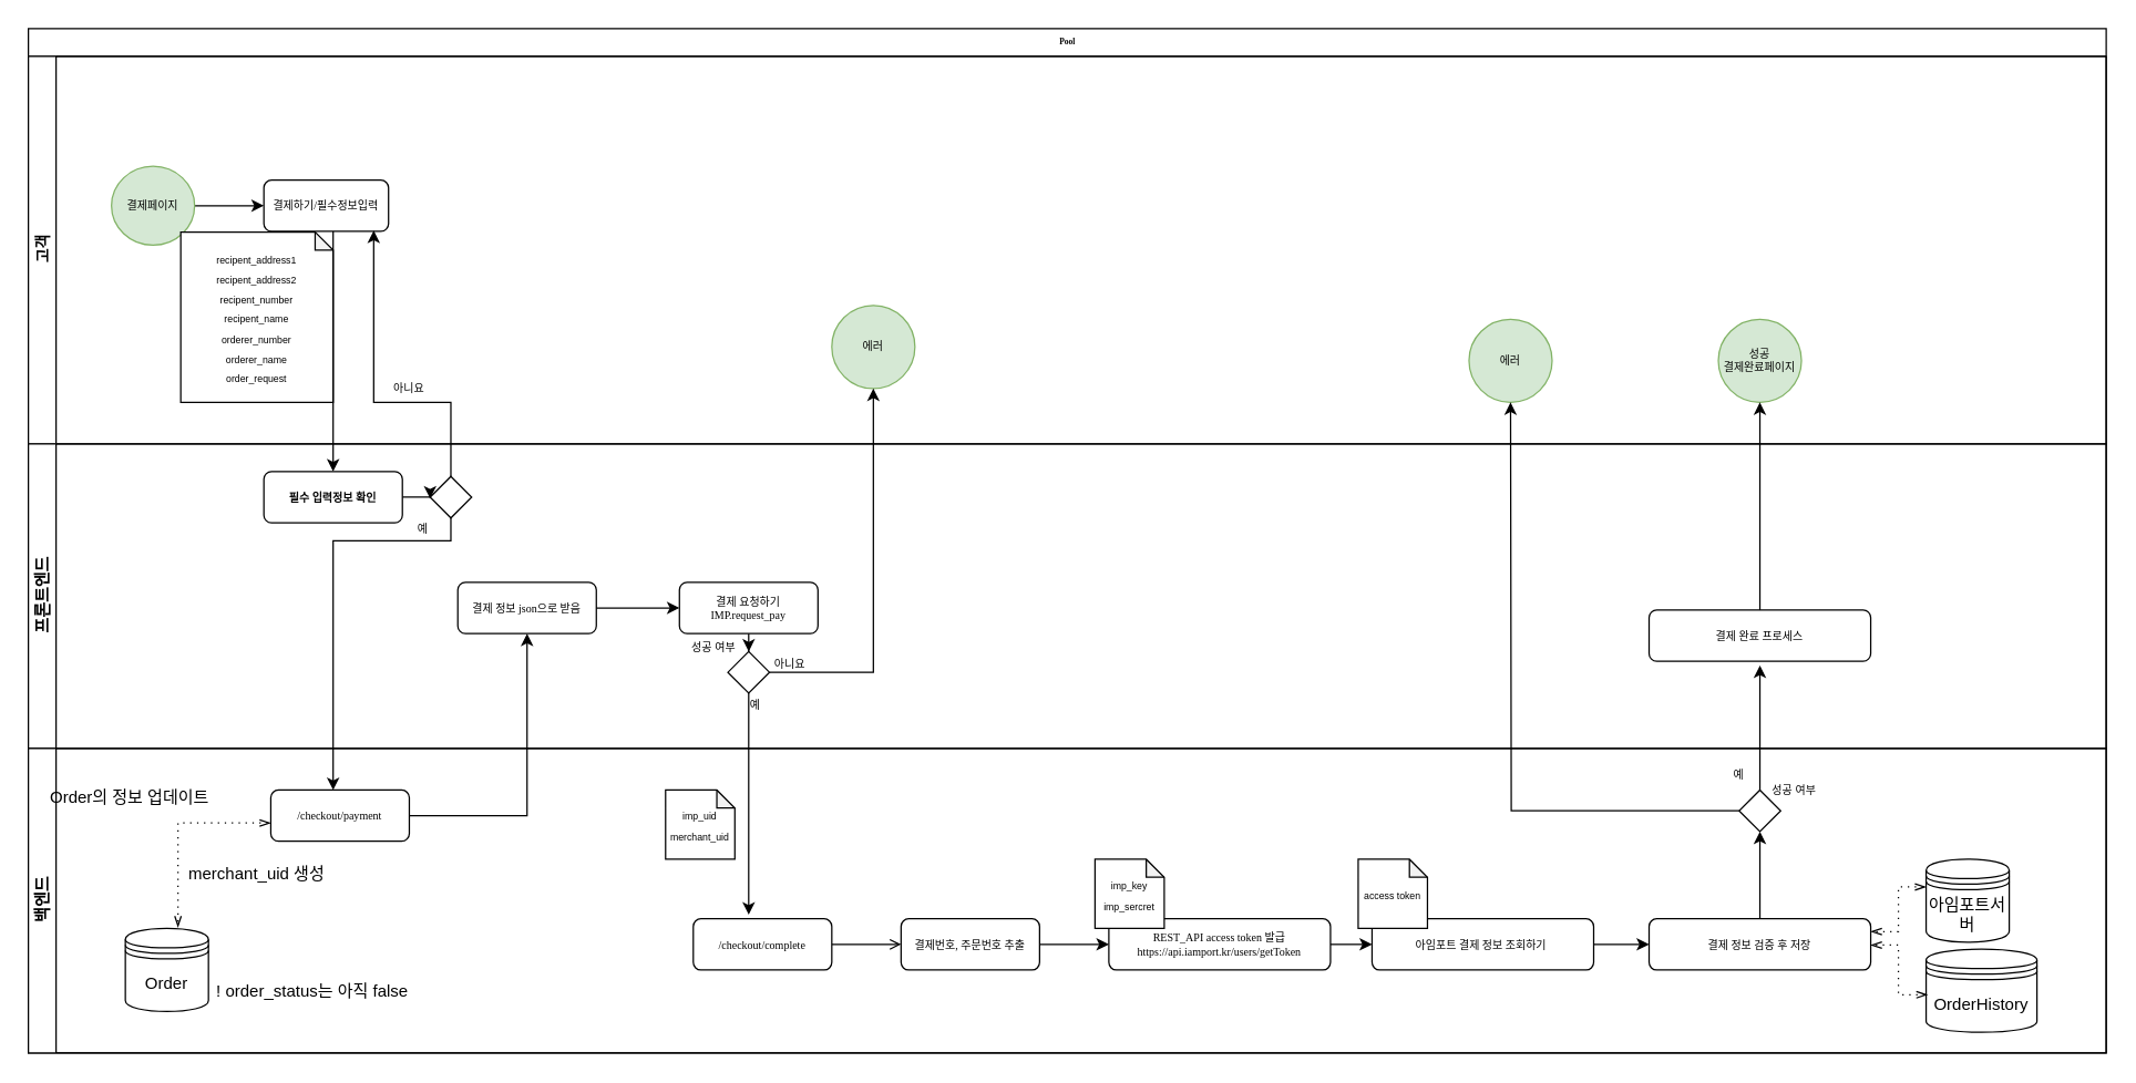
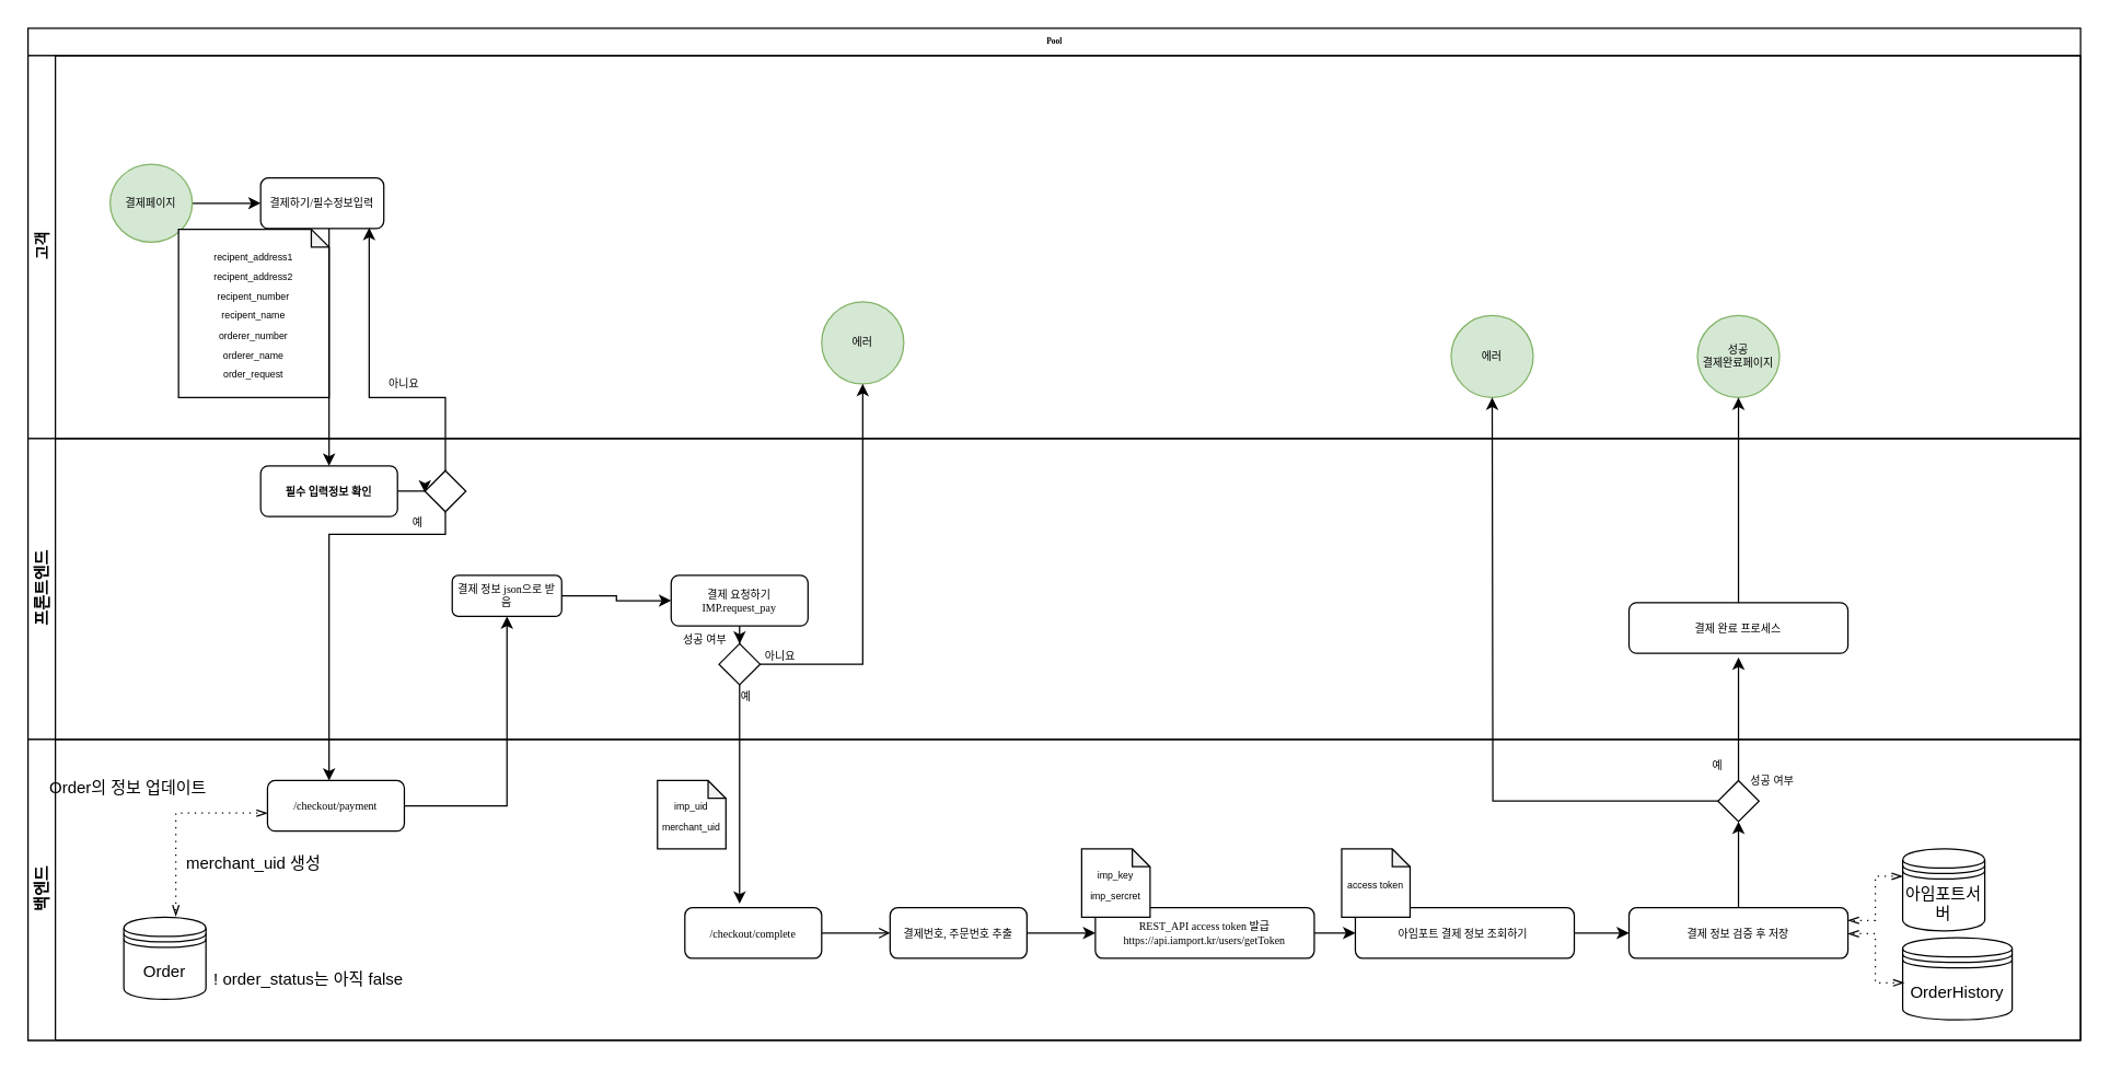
  <mxCell id="0" />
  <mxCell id="1" parent="0" />
  <mxCell id="2" value="Pool" style="swimlane;html=1;childLayout=stackLayout;horizontal=1;startSize=20;horizontalStack=0;rounded=0;shadow=0;labelBackgroundColor=none;strokeWidth=1;fontFamily=Verdana;fontSize=6;align=center;" parent="1" vertex="1"><mxGeometry x="20" y="20" width="1500" height="740" as="geometry" /></mxCell>
  <mxCell id="3" value="고객&lt;br style=&quot;font-size: 11px;&quot;&gt;" style="swimlane;html=1;startSize=20;horizontal=0;fontSize=11;" parent="2" vertex="1"><mxGeometry y="20" width="1500" height="280" as="geometry" /></mxCell>
  <mxCell id="4" style="edgeStyle=orthogonalEdgeStyle;rounded=0;orthogonalLoop=1;jettySize=auto;html=1;" parent="3" source="5" target="6" edge="1"><mxGeometry relative="1" as="geometry" /></mxCell>
  <mxCell id="5" value="결제페이지" style="ellipse;whiteSpace=wrap;html=1;rounded=0;shadow=0;labelBackgroundColor=none;strokeWidth=1;fontFamily=Verdana;fontSize=8;align=center;fillColor=#d5e8d4;strokeColor=#82b366;" parent="3" vertex="1"><mxGeometry x="60" y="79.5" width="60" height="57" as="geometry" /></mxCell>
  <mxCell id="6" value="결제하기/필수정보입력" style="rounded=1;whiteSpace=wrap;html=1;shadow=0;labelBackgroundColor=none;strokeWidth=1;fontFamily=Verdana;fontSize=8;align=center;" parent="3" vertex="1"><mxGeometry x="170" y="89.5" width="90" height="37" as="geometry" /></mxCell>
  <mxCell id="7" value="&lt;span style=&quot;font-size: 7px&quot;&gt;recipent_address1&lt;br&gt;recipent_address2&lt;br&gt;recipent_number&lt;br&gt;recipent_name&lt;br&gt;&lt;/span&gt;&lt;span style=&quot;font-size: 7px&quot;&gt;orderer_number&lt;/span&gt;&lt;span style=&quot;font-size: 7px&quot;&gt;&lt;br&gt;orderer_name&lt;br&gt;order_request&lt;br&gt;&lt;/span&gt;" style="shape=note;whiteSpace=wrap;html=1;backgroundOutline=1;darkOpacity=0.05;size=13;" parent="3" vertex="1"><mxGeometry x="110" y="127" width="110" height="123" as="geometry" /></mxCell>
  <mxCell id="8" value="아니요" style="text;html=1;strokeColor=none;fillColor=none;align=center;verticalAlign=middle;whiteSpace=wrap;rounded=0;fontFamily=Helvetica;fontSize=8;" parent="3" vertex="1"><mxGeometry x="260" y="230" width="30" height="20" as="geometry" /></mxCell>
  <mxCell id="9" value="에러" style="ellipse;whiteSpace=wrap;html=1;rounded=0;shadow=0;labelBackgroundColor=none;strokeWidth=1;fontFamily=Verdana;fontSize=8;align=center;fillColor=#d5e8d4;strokeColor=#82b366;" parent="3" vertex="1"><mxGeometry x="580" y="180" width="60" height="60" as="geometry" /></mxCell>
  <mxCell id="10" value="성공&lt;br&gt;결제완료페이지" style="ellipse;whiteSpace=wrap;html=1;rounded=0;shadow=0;labelBackgroundColor=none;strokeWidth=1;fontFamily=Verdana;fontSize=8;align=center;fillColor=#d5e8d4;strokeColor=#82b366;" parent="3" vertex="1"><mxGeometry x="1220" y="190" width="60" height="60" as="geometry" /></mxCell>
  <mxCell id="11" value="에러" style="ellipse;whiteSpace=wrap;html=1;rounded=0;shadow=0;labelBackgroundColor=none;strokeWidth=1;fontFamily=Verdana;fontSize=8;align=center;fillColor=#d5e8d4;strokeColor=#82b366;" parent="3" vertex="1"><mxGeometry x="1040" y="190" width="60" height="60" as="geometry" /></mxCell>
  <mxCell id="12" value="프론트엔드" style="swimlane;html=1;startSize=20;horizontal=0;" parent="2" vertex="1"><mxGeometry y="300" width="1500" height="220" as="geometry" /></mxCell>
- <mxCell id="13" value="결제 정보 json으로 받음" style="rounded=1;whiteSpace=wrap;html=1;shadow=0;labelBackgroundColor=none;strokeWidth=1;fontFamily=Verdana;fontSize=8;align=center;" parent="12" vertex="1"><mxGeometry x="310" y="100" width="100" height="37" as="geometry" /></mxCell>
+ <mxCell id="13" value="결제 정보 json으로 받음" style="rounded=1;whiteSpace=wrap;html=1;shadow=0;labelBackgroundColor=none;strokeWidth=1;fontFamily=Verdana;fontSize=8;align=center;" parent="12" vertex="1"><mxGeometry x="310" y="100" width="80" height="30" as="geometry" /></mxCell>
  <mxCell id="14" value="필수 입력정보 확인" style="rounded=1;whiteSpace=wrap;html=1;shadow=0;labelBackgroundColor=none;strokeWidth=1;fontFamily=Verdana;fontSize=8;align=center;fontStyle=1" parent="12" vertex="1"><mxGeometry x="170" y="20" width="100" height="37" as="geometry" /></mxCell>
  <mxCell id="15" value="" style="rhombus;whiteSpace=wrap;html=1;" parent="12" vertex="1"><mxGeometry x="290" y="23.5" width="30" height="30" as="geometry" /></mxCell>
  <mxCell id="16" value="예" style="text;html=1;strokeColor=none;fillColor=none;align=center;verticalAlign=middle;whiteSpace=wrap;rounded=0;fontFamily=Helvetica;fontSize=8;" parent="12" vertex="1"><mxGeometry x="270" y="53.5" width="30" height="17.5" as="geometry" /></mxCell>
  <mxCell id="17" value="성공 여부" style="text;html=1;strokeColor=none;fillColor=none;align=center;verticalAlign=middle;whiteSpace=wrap;rounded=0;fontFamily=Helvetica;fontSize=8;" parent="12" vertex="1"><mxGeometry x="455" y="137" width="80" height="20" as="geometry" /></mxCell>
  <mxCell id="18" style="edgeStyle=orthogonalEdgeStyle;rounded=0;orthogonalLoop=1;jettySize=auto;html=1;entryX=0.5;entryY=0;entryDx=0;entryDy=0;" parent="12" source="19" target="21" edge="1"><mxGeometry relative="1" as="geometry" /></mxCell>
  <mxCell id="19" value="결제 요청하기&lt;br&gt;IMP.request_pay" style="rounded=1;whiteSpace=wrap;html=1;shadow=0;labelBackgroundColor=none;strokeWidth=1;fontFamily=Verdana;fontSize=8;align=center;" parent="12" vertex="1"><mxGeometry x="470" y="100" width="100" height="37" as="geometry" /></mxCell>
  <mxCell id="20" style="edgeStyle=orthogonalEdgeStyle;rounded=0;orthogonalLoop=1;jettySize=auto;html=1;entryX=0;entryY=0.5;entryDx=0;entryDy=0;" parent="12" source="13" target="19" edge="1"><mxGeometry relative="1" as="geometry"><mxPoint x="450" y="108.5" as="targetPoint" /></mxGeometry></mxCell>
  <mxCell id="21" value="" style="rhombus;whiteSpace=wrap;html=1;" parent="12" vertex="1"><mxGeometry x="505" y="150" width="30" height="30" as="geometry" /></mxCell>
  <mxCell id="22" value="아니요" style="text;html=1;strokeColor=none;fillColor=none;align=center;verticalAlign=middle;whiteSpace=wrap;rounded=0;fontFamily=Helvetica;fontSize=8;" parent="12" vertex="1"><mxGeometry x="535" y="150" width="30" height="17.5" as="geometry" /></mxCell>
  <mxCell id="23" value="예" style="text;html=1;strokeColor=none;fillColor=none;align=center;verticalAlign=middle;whiteSpace=wrap;rounded=0;fontFamily=Helvetica;fontSize=8;" parent="12" vertex="1"><mxGeometry x="510" y="180" width="30" height="17.5" as="geometry" /></mxCell>
  <mxCell id="24" value="결제 완료 프로세스" style="rounded=1;whiteSpace=wrap;html=1;shadow=0;labelBackgroundColor=none;strokeWidth=1;fontFamily=Verdana;fontSize=8;align=center;" parent="12" vertex="1"><mxGeometry x="1170" y="120" width="160" height="37" as="geometry" /></mxCell>
  <mxCell id="25" value="백엔드" style="swimlane;html=1;startSize=20;horizontal=0;" parent="2" vertex="1"><mxGeometry y="520" width="1500" height="220" as="geometry" /></mxCell>
  <mxCell id="26" value="Order" style="shape=datastore;whiteSpace=wrap;html=1;" parent="25" vertex="1"><mxGeometry x="70" y="130" width="60" height="60" as="geometry" /></mxCell>
  <mxCell id="27" value="/checkout/payment" style="rounded=1;whiteSpace=wrap;html=1;shadow=0;labelBackgroundColor=none;strokeWidth=1;fontFamily=Verdana;fontSize=8;align=center;" parent="25" vertex="1"><mxGeometry x="175" y="30" width="100" height="37" as="geometry" /></mxCell>
  <mxCell id="28" value="" style="edgeStyle=elbowEdgeStyle;fontSize=12;html=1;endFill=0;startFill=0;endSize=6;startSize=6;dashed=1;dashPattern=1 4;endArrow=openThin;startArrow=openThin;rounded=0;exitX=0;exitY=0.644;exitDx=0;exitDy=0;exitPerimeter=0;entryX=0.633;entryY=-0.014;entryDx=0;entryDy=0;entryPerimeter=0;" parent="25" source="27" target="26" edge="1"><mxGeometry width="160" relative="1" as="geometry"><mxPoint x="120" y="-4" as="sourcePoint" /><mxPoint x="85" y="-50" as="targetPoint" /><Array as="points"><mxPoint x="108" y="80" /><mxPoint x="130" y="49" /></Array></mxGeometry></mxCell>
  <mxCell id="29" value="! order_status는 아직 false" style="text;strokeColor=none;fillColor=none;align=left;verticalAlign=middle;spacingLeft=4;spacingRight=4;overflow=hidden;points=[[0,0.5],[1,0.5]];portConstraint=eastwest;rotatable=0;" parent="25" vertex="1"><mxGeometry x="130" y="160" width="160" height="30" as="geometry" /></mxCell>
  <mxCell id="30" value="merchant_uid 생성" style="text;strokeColor=none;fillColor=none;align=left;verticalAlign=middle;spacingLeft=4;spacingRight=4;overflow=hidden;points=[[0,0.5],[1,0.5]];portConstraint=eastwest;rotatable=0;" parent="25" vertex="1"><mxGeometry x="110" y="80" width="160" height="20" as="geometry" /></mxCell>
  <mxCell id="31" value="Order의 정보 업데이트" style="text;strokeColor=none;fillColor=none;align=left;verticalAlign=middle;spacingLeft=4;spacingRight=4;overflow=hidden;points=[[0,0.5],[1,0.5]];portConstraint=eastwest;rotatable=0;" parent="25" vertex="1"><mxGeometry x="10" y="10" width="130" height="50" as="geometry" /></mxCell>
  <mxCell id="32" value="결제번호, 주문번호 추출" style="rounded=1;whiteSpace=wrap;html=1;shadow=0;labelBackgroundColor=none;strokeWidth=1;fontFamily=Verdana;fontSize=8;align=center;" parent="25" vertex="1"><mxGeometry x="630" y="123" width="100" height="37" as="geometry" /></mxCell>
  <mxCell id="33" style="edgeStyle=orthogonalEdgeStyle;rounded=0;orthogonalLoop=1;jettySize=auto;html=1;entryX=0;entryY=0.5;entryDx=0;entryDy=0;endArrow=open;" parent="25" source="34" target="32" edge="1"><mxGeometry relative="1" as="geometry" /></mxCell>
  <mxCell id="34" value="/checkout/complete" style="rounded=1;whiteSpace=wrap;html=1;shadow=0;labelBackgroundColor=none;strokeWidth=1;fontFamily=Verdana;fontSize=8;align=center;" parent="25" vertex="1"><mxGeometry x="480" y="123" width="100" height="37" as="geometry" /></mxCell>
  <mxCell id="35" value="&lt;span style=&quot;font-size: 7px&quot;&gt;imp_uid&lt;br&gt;merchant_uid&lt;br&gt;&lt;/span&gt;" style="shape=note;whiteSpace=wrap;html=1;backgroundOutline=1;darkOpacity=0.05;size=13;" parent="25" vertex="1"><mxGeometry x="460" y="30" width="50" height="50" as="geometry" /></mxCell>
  <mxCell id="36" value="REST_API access token 발급&lt;br&gt;https://api.iamport.kr/users/getToken" style="rounded=1;whiteSpace=wrap;html=1;shadow=0;labelBackgroundColor=none;strokeWidth=1;fontFamily=Verdana;fontSize=8;align=center;" parent="25" vertex="1"><mxGeometry x="780" y="123" width="160" height="37" as="geometry" /></mxCell>
  <mxCell id="37" value="&lt;span style=&quot;font-size: 7px&quot;&gt;imp_key&lt;br&gt;imp_sercret&lt;br&gt;&lt;/span&gt;" style="shape=note;whiteSpace=wrap;html=1;backgroundOutline=1;darkOpacity=0.05;size=13;" parent="25" vertex="1"><mxGeometry x="770" y="80" width="50" height="50" as="geometry" /></mxCell>
  <mxCell id="38" style="edgeStyle=orthogonalEdgeStyle;rounded=0;orthogonalLoop=1;jettySize=auto;html=1;entryX=0;entryY=0.5;entryDx=0;entryDy=0;" parent="25" source="39" target="41" edge="1"><mxGeometry relative="1" as="geometry" /></mxCell>
  <mxCell id="39" value="아임포트 결제 정보 조회하기&amp;nbsp;" style="rounded=1;whiteSpace=wrap;html=1;shadow=0;labelBackgroundColor=none;strokeWidth=1;fontFamily=Verdana;fontSize=8;align=center;" parent="25" vertex="1"><mxGeometry x="970" y="123" width="160" height="37" as="geometry" /></mxCell>
  <mxCell id="40" value="&lt;span style=&quot;font-size: 7px&quot;&gt;access token&lt;br&gt;&lt;/span&gt;" style="shape=note;whiteSpace=wrap;html=1;backgroundOutline=1;darkOpacity=0.05;size=13;" parent="25" vertex="1"><mxGeometry x="960" y="80" width="50" height="50" as="geometry" /></mxCell>
  <mxCell id="41" value="결제 정보 검증 후 저장" style="rounded=1;whiteSpace=wrap;html=1;shadow=0;labelBackgroundColor=none;strokeWidth=1;fontFamily=Verdana;fontSize=8;align=center;" parent="25" vertex="1"><mxGeometry x="1170" y="123" width="160" height="37" as="geometry" /></mxCell>
  <mxCell id="42" value="OrderHistory" style="shape=datastore;whiteSpace=wrap;html=1;" parent="25" vertex="1"><mxGeometry x="1370" y="145" width="80" height="60" as="geometry" /></mxCell>
  <mxCell id="43" value="" style="edgeStyle=elbowEdgeStyle;fontSize=12;html=1;endFill=0;startFill=0;endSize=6;startSize=6;dashed=1;dashPattern=1 4;endArrow=openThin;startArrow=openThin;rounded=0;exitX=0.013;exitY=0.548;exitDx=0;exitDy=0;exitPerimeter=0;" parent="25" source="42" target="41" edge="1"><mxGeometry width="160" relative="1" as="geometry"><mxPoint x="1367.02" y="39.998" as="sourcePoint" /><mxPoint x="1300" y="115.33" as="targetPoint" /><Array as="points"><mxPoint x="1350" y="142" /><mxPoint x="1322.02" y="35.17" /></Array></mxGeometry></mxCell>
  <mxCell id="44" value="아임포트서버" style="shape=datastore;whiteSpace=wrap;html=1;" parent="25" vertex="1"><mxGeometry x="1370" y="80" width="60" height="60" as="geometry" /></mxCell>
  <mxCell id="45" value="" style="edgeStyle=elbowEdgeStyle;fontSize=12;html=1;endFill=0;startFill=0;endSize=6;startSize=6;dashed=1;dashPattern=1 4;endArrow=openThin;startArrow=openThin;rounded=0;entryX=1;entryY=0.25;entryDx=0;entryDy=0;" parent="25" target="41" edge="1"><mxGeometry width="160" relative="1" as="geometry"><mxPoint x="1370" y="100" as="sourcePoint" /><mxPoint x="1310" y="170" as="targetPoint" /><Array as="points"><mxPoint x="1350" y="120" /><mxPoint x="1332.02" y="45.17" /></Array></mxGeometry></mxCell>
  <mxCell id="46" value="" style="rhombus;whiteSpace=wrap;html=1;" parent="25" vertex="1"><mxGeometry x="1235" y="30" width="30" height="30" as="geometry" /></mxCell>
  <mxCell id="47" value="성공 여부" style="text;html=1;strokeColor=none;fillColor=none;align=center;verticalAlign=middle;whiteSpace=wrap;rounded=0;fontFamily=Helvetica;fontSize=8;" parent="25" vertex="1"><mxGeometry x="1235" y="20" width="80" height="20" as="geometry" /></mxCell>
  <mxCell id="48" value="예" style="text;html=1;strokeColor=none;fillColor=none;align=center;verticalAlign=middle;whiteSpace=wrap;rounded=0;fontFamily=Helvetica;fontSize=8;" parent="25" vertex="1"><mxGeometry x="1220" y="10" width="30" height="17.5" as="geometry" /></mxCell>
  <mxCell id="49" style="edgeStyle=orthogonalEdgeStyle;rounded=0;orthogonalLoop=1;jettySize=auto;html=1;" parent="2" source="6" edge="1"><mxGeometry relative="1" as="geometry"><mxPoint x="220" y="320" as="targetPoint" /><Array as="points"><mxPoint x="220" y="200" /><mxPoint x="220" y="200" /></Array></mxGeometry></mxCell>
  <mxCell id="50" style="edgeStyle=orthogonalEdgeStyle;rounded=0;orthogonalLoop=1;jettySize=auto;html=1;entryX=0.881;entryY=0.985;entryDx=0;entryDy=0;entryPerimeter=0;" parent="2" source="15" target="6" edge="1"><mxGeometry relative="1" as="geometry"><Array as="points"><mxPoint x="305" y="270" /><mxPoint x="249" y="270" /></Array></mxGeometry></mxCell>
  <mxCell id="51" style="edgeStyle=orthogonalEdgeStyle;rounded=0;orthogonalLoop=1;jettySize=auto;html=1;" parent="2" source="15" target="27" edge="1"><mxGeometry relative="1" as="geometry"><Array as="points"><mxPoint x="305" y="370" /><mxPoint x="220" y="370" /></Array></mxGeometry></mxCell>
  <mxCell id="52" style="edgeStyle=orthogonalEdgeStyle;rounded=0;orthogonalLoop=1;jettySize=auto;html=1;" parent="2" source="27" target="13" edge="1"><mxGeometry relative="1" as="geometry"><mxPoint x="320" y="409" as="targetPoint" /></mxGeometry></mxCell>
  <mxCell id="53" style="edgeStyle=orthogonalEdgeStyle;rounded=0;orthogonalLoop=1;jettySize=auto;html=1;exitX=0.5;exitY=1;exitDx=0;exitDy=0;entryX=0.4;entryY=-0.081;entryDx=0;entryDy=0;entryPerimeter=0;" parent="2" source="21" target="34" edge="1"><mxGeometry relative="1" as="geometry"><mxPoint x="520" y="620" as="targetPoint" /><Array as="points" /><mxPoint x="590" y="548" as="sourcePoint" /></mxGeometry></mxCell>
  <mxCell id="54" style="edgeStyle=orthogonalEdgeStyle;rounded=0;orthogonalLoop=1;jettySize=auto;html=1;" parent="2" source="21" target="9" edge="1"><mxGeometry relative="1" as="geometry"><mxPoint x="610" y="260" as="targetPoint" /><Array as="points"><mxPoint x="610" y="465" /></Array></mxGeometry></mxCell>
  <mxCell id="55" style="edgeStyle=orthogonalEdgeStyle;rounded=0;orthogonalLoop=1;jettySize=auto;html=1;" parent="2" source="41" edge="1"><mxGeometry relative="1" as="geometry"><mxPoint x="1250" y="580" as="targetPoint" /></mxGeometry></mxCell>
  <mxCell id="56" style="edgeStyle=orthogonalEdgeStyle;rounded=0;orthogonalLoop=1;jettySize=auto;html=1;entryX=0.5;entryY=1;entryDx=0;entryDy=0;" parent="2" source="24" target="10" edge="1"><mxGeometry relative="1" as="geometry" /></mxCell>
  <mxCell id="57" style="edgeStyle=orthogonalEdgeStyle;rounded=0;orthogonalLoop=1;jettySize=auto;html=1;" parent="1" source="14" edge="1"><mxGeometry relative="1" as="geometry"><mxPoint x="310" y="359" as="targetPoint" /></mxGeometry></mxCell>
  <mxCell id="58" style="edgeStyle=orthogonalEdgeStyle;rounded=0;orthogonalLoop=1;jettySize=auto;html=1;" parent="1" source="32" edge="1"><mxGeometry relative="1" as="geometry"><mxPoint x="800" y="681.5" as="targetPoint" /></mxGeometry></mxCell>
  <mxCell id="59" style="edgeStyle=orthogonalEdgeStyle;rounded=0;orthogonalLoop=1;jettySize=auto;html=1;" parent="1" source="36" edge="1"><mxGeometry relative="1" as="geometry"><mxPoint x="990" y="681.5" as="targetPoint" /></mxGeometry></mxCell>
  <mxCell id="60" style="edgeStyle=orthogonalEdgeStyle;rounded=0;orthogonalLoop=1;jettySize=auto;html=1;" parent="1" source="46" edge="1"><mxGeometry relative="1" as="geometry"><mxPoint x="1270" y="480" as="targetPoint" /></mxGeometry></mxCell>
  <mxCell id="61" style="edgeStyle=orthogonalEdgeStyle;rounded=0;orthogonalLoop=1;jettySize=auto;html=1;" parent="1" source="46" edge="1"><mxGeometry relative="1" as="geometry"><mxPoint x="1090" y="290" as="targetPoint" /></mxGeometry></mxCell>
